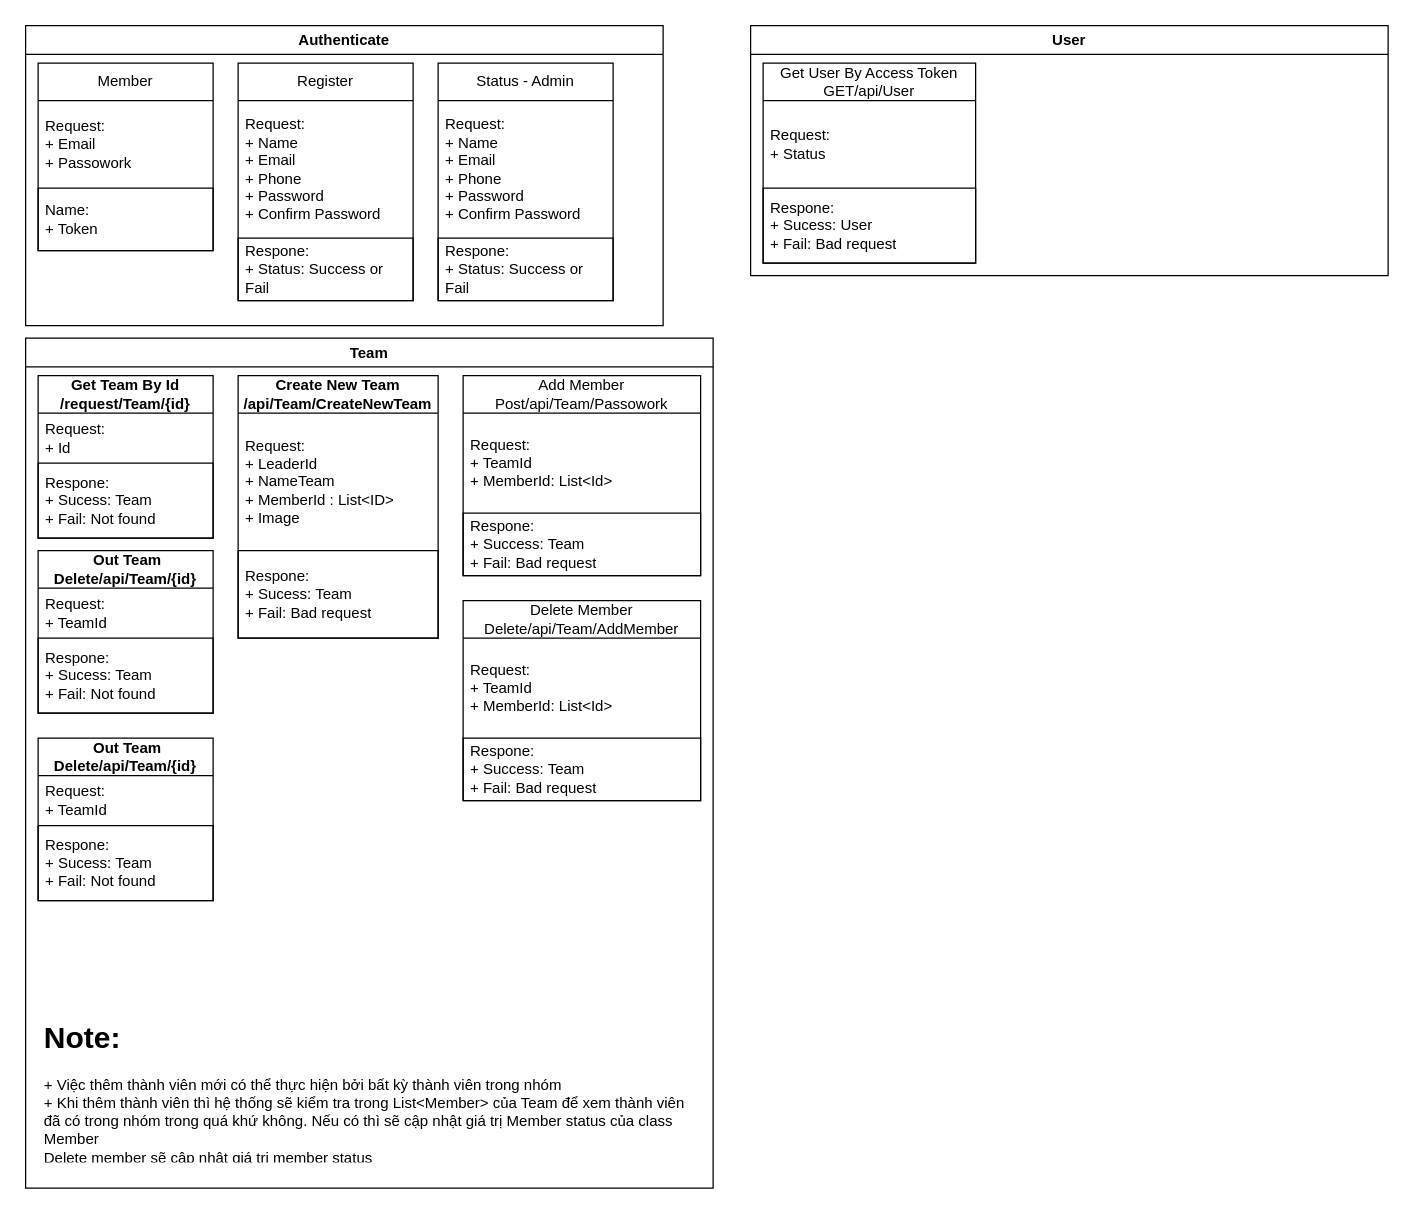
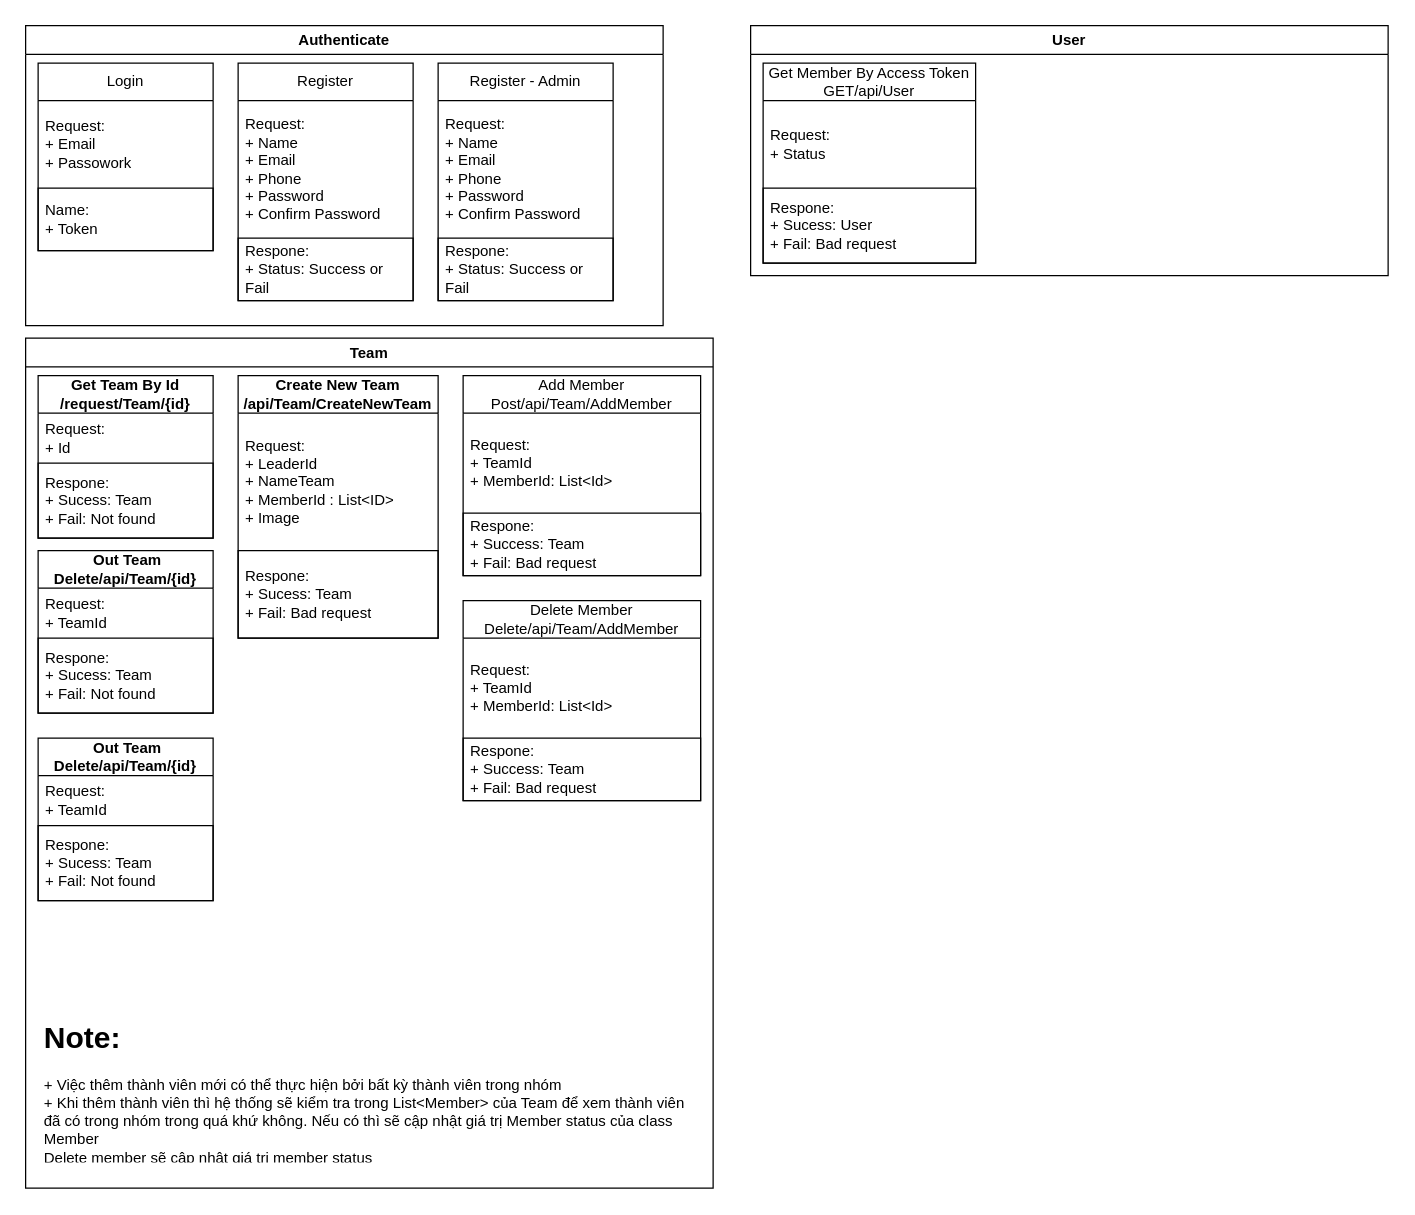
  <mxCell id="0" />
  <mxCell id="1" parent="0" />
  <mxCell id="2" value="Authenticate" style="swimlane;whiteSpace=wrap;html=1;labelBackgroundColor=none;labelBorderColor=none;gradientColor=none;swimlaneFillColor=default;" parent="1" vertex="1"><mxGeometry x="20" y="20" width="510" height="240" as="geometry" /></mxCell>
- <mxCell id="3" value="Member" style="swimlane;fontStyle=0;childLayout=stackLayout;horizontal=1;startSize=30;horizontalStack=0;resizeParent=1;resizeParentMax=0;resizeLast=0;collapsible=1;marginBottom=0;whiteSpace=wrap;html=1;" parent="2" vertex="1"><mxGeometry x="10" y="30" width="140" height="150" as="geometry" /></mxCell>
+ <mxCell id="3" value="Login" style="swimlane;fontStyle=0;childLayout=stackLayout;horizontal=1;startSize=30;horizontalStack=0;resizeParent=1;resizeParentMax=0;resizeLast=0;collapsible=1;marginBottom=0;whiteSpace=wrap;html=1;" parent="2" vertex="1"><mxGeometry x="10" y="30" width="140" height="150" as="geometry" /></mxCell>
  <mxCell id="4" value="Request:&lt;br&gt;+ Email&lt;br&gt;+ Passowork" style="text;strokeColor=none;fillColor=none;align=left;verticalAlign=middle;spacingLeft=4;spacingRight=4;overflow=hidden;points=[[0,0.5],[1,0.5]];portConstraint=eastwest;rotatable=0;whiteSpace=wrap;html=1;" parent="3" vertex="1"><mxGeometry y="30" width="140" height="70" as="geometry" /></mxCell>
  <mxCell id="5" value="Name:&lt;br&gt;+ Token" style="text;strokeColor=default;fillColor=none;align=left;verticalAlign=middle;spacingLeft=4;spacingRight=4;overflow=hidden;points=[[0,0.5],[1,0.5]];portConstraint=eastwest;rotatable=0;whiteSpace=wrap;html=1;labelBackgroundColor=none;labelBorderColor=none;" parent="3" vertex="1"><mxGeometry y="100" width="140" height="50" as="geometry" /></mxCell>
  <mxCell id="6" value="Register" style="swimlane;fontStyle=0;childLayout=stackLayout;horizontal=1;startSize=30;horizontalStack=0;resizeParent=1;resizeParentMax=0;resizeLast=0;collapsible=1;marginBottom=0;whiteSpace=wrap;html=1;" parent="2" vertex="1"><mxGeometry x="170" y="30" width="140" height="190" as="geometry" /></mxCell>
  <mxCell id="7" value="Request:&lt;br&gt;+ Name&lt;br&gt;+ Email&lt;br&gt;+ Phone&lt;br&gt;+ Password&lt;br&gt;+ Confirm Password" style="text;strokeColor=none;fillColor=none;align=left;verticalAlign=middle;spacingLeft=4;spacingRight=4;overflow=hidden;points=[[0,0.5],[1,0.5]];portConstraint=eastwest;rotatable=0;whiteSpace=wrap;html=1;" parent="6" vertex="1"><mxGeometry y="30" width="140" height="110" as="geometry" /></mxCell>
  <mxCell id="8" value="Respone:&lt;br&gt;+ Status: Success or Fail" style="text;strokeColor=default;fillColor=none;align=left;verticalAlign=middle;spacingLeft=4;spacingRight=4;overflow=hidden;points=[[0,0.5],[1,0.5]];portConstraint=eastwest;rotatable=0;whiteSpace=wrap;html=1;labelBackgroundColor=none;labelBorderColor=none;" parent="6" vertex="1"><mxGeometry y="140" width="140" height="50" as="geometry" /></mxCell>
- <mxCell id="9" value="Status - Admin" style="swimlane;fontStyle=0;childLayout=stackLayout;horizontal=1;startSize=30;horizontalStack=0;resizeParent=1;resizeParentMax=0;resizeLast=0;collapsible=1;marginBottom=0;whiteSpace=wrap;html=1;" parent="2" vertex="1"><mxGeometry x="330" y="30" width="140" height="190" as="geometry" /></mxCell>
+ <mxCell id="9" value="Register - Admin" style="swimlane;fontStyle=0;childLayout=stackLayout;horizontal=1;startSize=30;horizontalStack=0;resizeParent=1;resizeParentMax=0;resizeLast=0;collapsible=1;marginBottom=0;whiteSpace=wrap;html=1;" parent="2" vertex="1"><mxGeometry x="330" y="30" width="140" height="190" as="geometry" /></mxCell>
  <mxCell id="10" value="Request:&lt;br&gt;+ Name&lt;br&gt;+ Email&lt;br&gt;+ Phone&lt;br&gt;+ Password&lt;br&gt;+ Confirm Password" style="text;strokeColor=none;fillColor=none;align=left;verticalAlign=middle;spacingLeft=4;spacingRight=4;overflow=hidden;points=[[0,0.5],[1,0.5]];portConstraint=eastwest;rotatable=0;whiteSpace=wrap;html=1;" parent="9" vertex="1"><mxGeometry y="30" width="140" height="110" as="geometry" /></mxCell>
  <mxCell id="11" value="Respone:&lt;br&gt;+ Status: Success or Fail" style="text;strokeColor=default;fillColor=none;align=left;verticalAlign=middle;spacingLeft=4;spacingRight=4;overflow=hidden;points=[[0,0.5],[1,0.5]];portConstraint=eastwest;rotatable=0;whiteSpace=wrap;html=1;labelBackgroundColor=none;labelBorderColor=none;" parent="9" vertex="1"><mxGeometry y="140" width="140" height="50" as="geometry" /></mxCell>
  <mxCell id="12" value="Team" style="swimlane;whiteSpace=wrap;html=1;labelBackgroundColor=none;labelBorderColor=none;gradientColor=none;swimlaneFillColor=default;" parent="1" vertex="1"><mxGeometry x="20" y="270" width="550" height="680" as="geometry" /></mxCell>
  <mxCell id="13" value="Get Team By Id&lt;br&gt;/request/Team/{id}" style="swimlane;fontStyle=1;childLayout=stackLayout;horizontal=1;startSize=30;horizontalStack=0;resizeParent=1;resizeParentMax=0;resizeLast=0;collapsible=1;marginBottom=0;whiteSpace=wrap;html=1;" parent="12" vertex="1"><mxGeometry x="10" y="30" width="140" height="130" as="geometry" /></mxCell>
  <mxCell id="14" value="Request:&lt;br&gt;+ Id" style="text;strokeColor=none;fillColor=none;align=left;verticalAlign=middle;spacingLeft=4;spacingRight=4;overflow=hidden;points=[[0,0.5],[1,0.5]];portConstraint=eastwest;rotatable=0;whiteSpace=wrap;html=1;" parent="13" vertex="1"><mxGeometry y="30" width="140" height="40" as="geometry" /></mxCell>
  <mxCell id="15" value="Respone:&lt;br&gt;+ Sucess: Team&lt;br&gt;+ Fail: Not found" style="text;strokeColor=default;fillColor=none;align=left;verticalAlign=middle;spacingLeft=4;spacingRight=4;overflow=hidden;points=[[0,0.5],[1,0.5]];portConstraint=eastwest;rotatable=0;whiteSpace=wrap;html=1;labelBackgroundColor=none;labelBorderColor=none;" parent="13" vertex="1"><mxGeometry y="70" width="140" height="60" as="geometry" /></mxCell>
  <mxCell id="16" value="Create New Team&lt;br&gt;/api/Team/CreateNewTeam" style="swimlane;fontStyle=1;childLayout=stackLayout;horizontal=1;startSize=30;horizontalStack=0;resizeParent=1;resizeParentMax=0;resizeLast=0;collapsible=1;marginBottom=0;whiteSpace=wrap;html=1;" parent="12" vertex="1"><mxGeometry x="170" y="30" width="160" height="210" as="geometry" /></mxCell>
  <mxCell id="17" value="Request:&lt;br&gt;+ LeaderId&lt;br&gt;+ NameTeam&lt;br&gt;+ MemberId : List&amp;lt;ID&amp;gt;&lt;br&gt;+ Image" style="text;strokeColor=none;fillColor=none;align=left;verticalAlign=middle;spacingLeft=4;spacingRight=4;overflow=hidden;points=[[0,0.5],[1,0.5]];portConstraint=eastwest;rotatable=0;whiteSpace=wrap;html=1;" parent="16" vertex="1"><mxGeometry y="30" width="160" height="110" as="geometry" /></mxCell>
  <mxCell id="18" value="Respone:&lt;br&gt;+ Sucess: Team&lt;br&gt;+ Fail: Bad request" style="text;strokeColor=default;fillColor=none;align=left;verticalAlign=middle;spacingLeft=4;spacingRight=4;overflow=hidden;points=[[0,0.5],[1,0.5]];portConstraint=eastwest;rotatable=0;whiteSpace=wrap;html=1;labelBackgroundColor=none;labelBorderColor=none;" parent="16" vertex="1"><mxGeometry y="140" width="160" height="70" as="geometry" /></mxCell>
- <mxCell id="19" value="Add Member&lt;br&gt;Post/api/Team/Passowork" style="swimlane;fontStyle=0;childLayout=stackLayout;horizontal=1;startSize=30;horizontalStack=0;resizeParent=1;resizeParentMax=0;resizeLast=0;collapsible=1;marginBottom=0;whiteSpace=wrap;html=1;" parent="12" vertex="1"><mxGeometry x="350" y="30" width="190" height="160" as="geometry" /></mxCell>
+ <mxCell id="19" value="Add Member&lt;br&gt;Post/api/Team/AddMember" style="swimlane;fontStyle=0;childLayout=stackLayout;horizontal=1;startSize=30;horizontalStack=0;resizeParent=1;resizeParentMax=0;resizeLast=0;collapsible=1;marginBottom=0;whiteSpace=wrap;html=1;" parent="12" vertex="1"><mxGeometry x="350" y="30" width="190" height="160" as="geometry" /></mxCell>
  <mxCell id="20" value="Request:&lt;br&gt;+ TeamId&lt;br&gt;+ MemberId: List&amp;lt;Id&amp;gt;" style="text;strokeColor=none;fillColor=none;align=left;verticalAlign=middle;spacingLeft=4;spacingRight=4;overflow=hidden;points=[[0,0.5],[1,0.5]];portConstraint=eastwest;rotatable=0;whiteSpace=wrap;html=1;" parent="19" vertex="1"><mxGeometry y="30" width="190" height="80" as="geometry" /></mxCell>
  <mxCell id="21" value="Respone:&lt;br&gt;+ Success: Team&lt;br&gt;+ Fail: Bad request" style="text;strokeColor=default;fillColor=none;align=left;verticalAlign=middle;spacingLeft=4;spacingRight=4;overflow=hidden;points=[[0,0.5],[1,0.5]];portConstraint=eastwest;rotatable=0;whiteSpace=wrap;html=1;labelBackgroundColor=none;labelBorderColor=none;" parent="19" vertex="1"><mxGeometry y="110" width="190" height="50" as="geometry" /></mxCell>
  <mxCell id="22" value="Delete Member&lt;br&gt;Delete/api/Team/AddMember" style="swimlane;fontStyle=0;childLayout=stackLayout;horizontal=1;startSize=30;horizontalStack=0;resizeParent=1;resizeParentMax=0;resizeLast=0;collapsible=1;marginBottom=0;whiteSpace=wrap;html=1;" vertex="1" parent="12"><mxGeometry x="350" y="210" width="190" height="160" as="geometry" /></mxCell>
  <mxCell id="23" value="Request:&lt;br&gt;+ TeamId&lt;br&gt;+ MemberId: List&amp;lt;Id&amp;gt;" style="text;strokeColor=none;fillColor=none;align=left;verticalAlign=middle;spacingLeft=4;spacingRight=4;overflow=hidden;points=[[0,0.5],[1,0.5]];portConstraint=eastwest;rotatable=0;whiteSpace=wrap;html=1;" vertex="1" parent="22"><mxGeometry y="30" width="190" height="80" as="geometry" /></mxCell>
  <mxCell id="24" value="Respone:&lt;br&gt;+ Success: Team&lt;br&gt;+ Fail: Bad request" style="text;strokeColor=default;fillColor=none;align=left;verticalAlign=middle;spacingLeft=4;spacingRight=4;overflow=hidden;points=[[0,0.5],[1,0.5]];portConstraint=eastwest;rotatable=0;whiteSpace=wrap;html=1;labelBackgroundColor=none;labelBorderColor=none;" vertex="1" parent="22"><mxGeometry y="110" width="190" height="50" as="geometry" /></mxCell>
  <mxCell id="25" value="&lt;h1&gt;Note:&lt;/h1&gt;&lt;div&gt;+ Việc thêm thành viên mới có thể thực hiện bởi bất kỳ thành viên trong nhóm&lt;br&gt;+ Khi thêm thành viên thì hệ thống sẽ kiểm tra trong List&amp;lt;Member&amp;gt; của Team để xem thành viên đã có trong nhóm trong quá khứ không. Nếu có thì sẽ cập nhật giá trị Member status của class Member&lt;br&gt;Delete member sẽ cập nhật giá trị member status&lt;/div&gt;" style="text;html=1;strokeColor=none;fillColor=none;spacing=5;spacingTop=-20;whiteSpace=wrap;overflow=hidden;rounded=0;" vertex="1" parent="12"><mxGeometry x="10" y="540" width="530" height="120" as="geometry" /></mxCell>
  <mxCell id="26" value="&amp;nbsp;Out Team&lt;br&gt;Delete/api/Team/{id}" style="swimlane;fontStyle=1;childLayout=stackLayout;horizontal=1;startSize=30;horizontalStack=0;resizeParent=1;resizeParentMax=0;resizeLast=0;collapsible=1;marginBottom=0;whiteSpace=wrap;html=1;" vertex="1" parent="12"><mxGeometry x="10" y="170" width="140" height="130" as="geometry" /></mxCell>
  <mxCell id="27" value="Request:&lt;br&gt;+ TeamId" style="text;strokeColor=none;fillColor=none;align=left;verticalAlign=middle;spacingLeft=4;spacingRight=4;overflow=hidden;points=[[0,0.5],[1,0.5]];portConstraint=eastwest;rotatable=0;whiteSpace=wrap;html=1;" vertex="1" parent="26"><mxGeometry y="30" width="140" height="40" as="geometry" /></mxCell>
  <mxCell id="28" value="Respone:&lt;br&gt;+ Sucess: Team&lt;br&gt;+ Fail: Not found" style="text;strokeColor=default;fillColor=none;align=left;verticalAlign=middle;spacingLeft=4;spacingRight=4;overflow=hidden;points=[[0,0.5],[1,0.5]];portConstraint=eastwest;rotatable=0;whiteSpace=wrap;html=1;labelBackgroundColor=none;labelBorderColor=none;" vertex="1" parent="26"><mxGeometry y="70" width="140" height="60" as="geometry" /></mxCell>
  <mxCell id="29" value="&amp;nbsp;Out Team&lt;br&gt;Delete/api/Team/{id}" style="swimlane;fontStyle=1;childLayout=stackLayout;horizontal=1;startSize=30;horizontalStack=0;resizeParent=1;resizeParentMax=0;resizeLast=0;collapsible=1;marginBottom=0;whiteSpace=wrap;html=1;" vertex="1" parent="12"><mxGeometry x="10" y="320" width="140" height="130" as="geometry" /></mxCell>
  <mxCell id="30" value="Request:&lt;br&gt;+ TeamId" style="text;strokeColor=none;fillColor=none;align=left;verticalAlign=middle;spacingLeft=4;spacingRight=4;overflow=hidden;points=[[0,0.5],[1,0.5]];portConstraint=eastwest;rotatable=0;whiteSpace=wrap;html=1;" vertex="1" parent="29"><mxGeometry y="30" width="140" height="40" as="geometry" /></mxCell>
  <mxCell id="31" value="Respone:&lt;br&gt;+ Sucess: Team&lt;br&gt;+ Fail: Not found" style="text;strokeColor=default;fillColor=none;align=left;verticalAlign=middle;spacingLeft=4;spacingRight=4;overflow=hidden;points=[[0,0.5],[1,0.5]];portConstraint=eastwest;rotatable=0;whiteSpace=wrap;html=1;labelBackgroundColor=none;labelBorderColor=none;" vertex="1" parent="29"><mxGeometry y="70" width="140" height="60" as="geometry" /></mxCell>
  <mxCell id="32" value="User" style="swimlane;whiteSpace=wrap;html=1;labelBackgroundColor=none;labelBorderColor=none;gradientColor=none;swimlaneFillColor=default;" parent="1" vertex="1"><mxGeometry x="600" y="20" width="510" height="200" as="geometry" /></mxCell>
- <mxCell id="33" value="Get User By Access Token&lt;br&gt;GET/api/User" style="swimlane;fontStyle=0;childLayout=stackLayout;horizontal=1;startSize=30;horizontalStack=0;resizeParent=1;resizeParentMax=0;resizeLast=0;collapsible=1;marginBottom=0;whiteSpace=wrap;html=1;" parent="32" vertex="1"><mxGeometry x="10" y="30" width="170" height="160" as="geometry" /></mxCell>
+ <mxCell id="33" value="Get Member By Access Token&lt;br&gt;GET/api/User" style="swimlane;fontStyle=0;childLayout=stackLayout;horizontal=1;startSize=30;horizontalStack=0;resizeParent=1;resizeParentMax=0;resizeLast=0;collapsible=1;marginBottom=0;whiteSpace=wrap;html=1;" parent="32" vertex="1"><mxGeometry x="10" y="30" width="170" height="160" as="geometry" /></mxCell>
  <mxCell id="34" value="Request:&lt;br&gt;+ Status" style="text;strokeColor=none;fillColor=none;align=left;verticalAlign=middle;spacingLeft=4;spacingRight=4;overflow=hidden;points=[[0,0.5],[1,0.5]];portConstraint=eastwest;rotatable=0;whiteSpace=wrap;html=1;" parent="33" vertex="1"><mxGeometry y="30" width="170" height="70" as="geometry" /></mxCell>
  <mxCell id="35" value="Respone:&lt;br&gt;+ Sucess: User&lt;br&gt;+ Fail: Bad request" style="text;strokeColor=default;fillColor=none;align=left;verticalAlign=middle;spacingLeft=4;spacingRight=4;overflow=hidden;points=[[0,0.5],[1,0.5]];portConstraint=eastwest;rotatable=0;whiteSpace=wrap;html=1;labelBackgroundColor=none;labelBorderColor=none;" parent="33" vertex="1"><mxGeometry y="100" width="170" height="60" as="geometry" /></mxCell>
